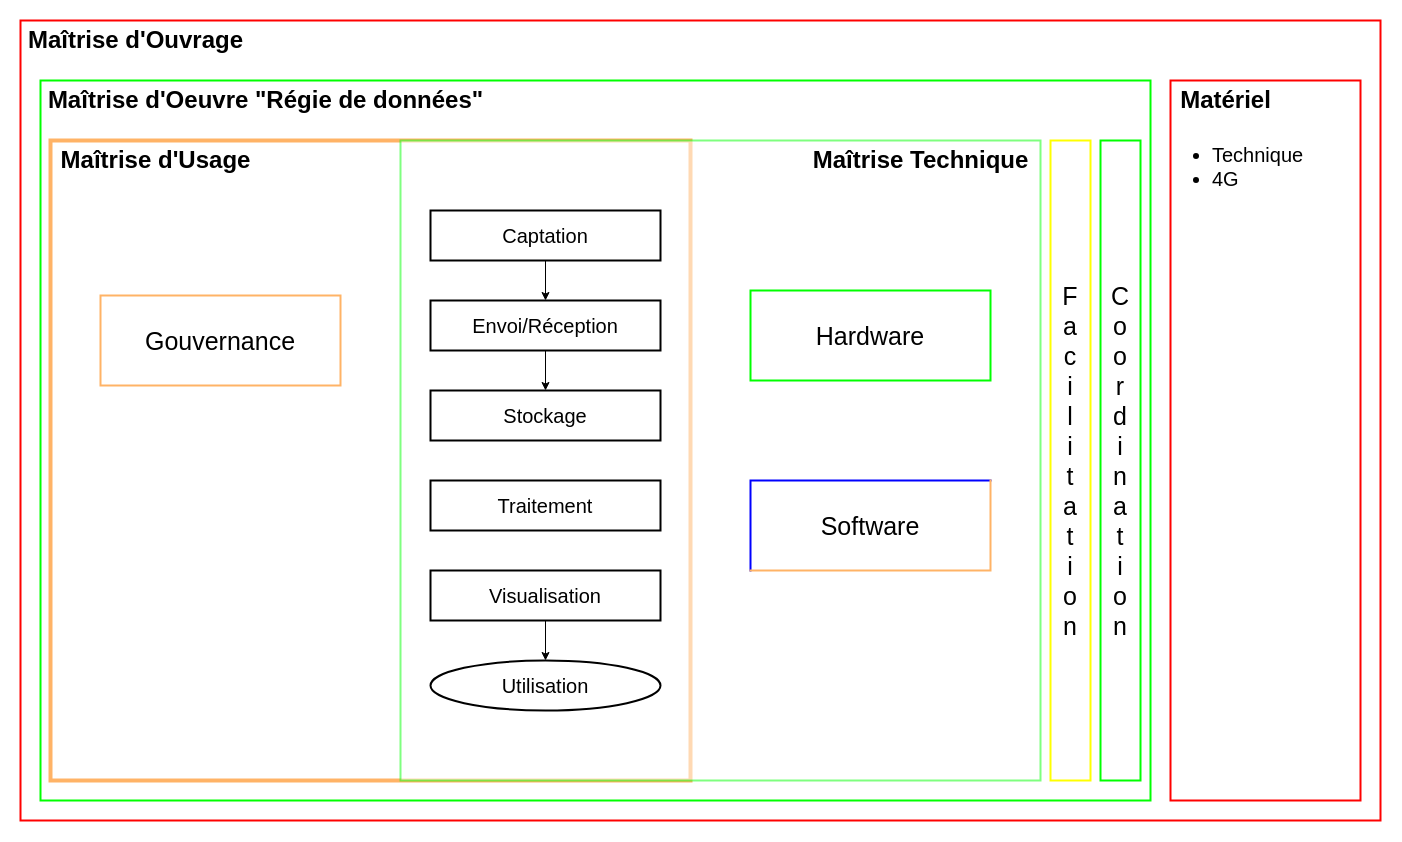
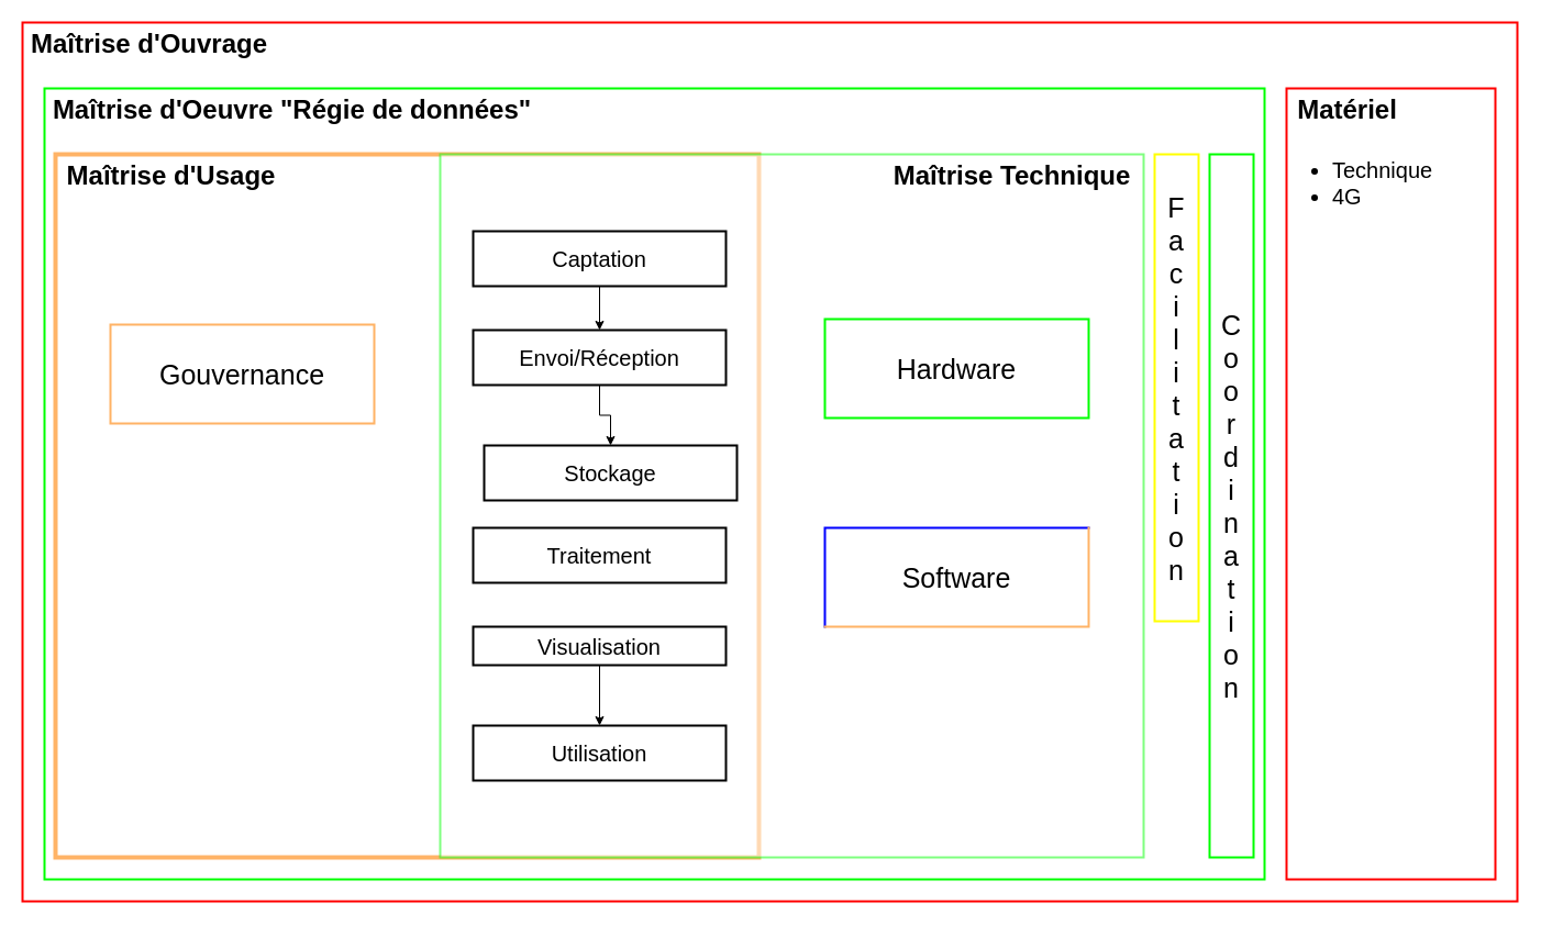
  <mxCell id="0" />
  <mxCell id="1" parent="0" />
  <mxCell id="2" value="" style="rounded=0;whiteSpace=wrap;html=1;strokeColor=#FF0000;strokeWidth=2;" parent="1" vertex="1"><mxGeometry x="20" y="20" width="1360" height="800" as="geometry" /></mxCell>
  <mxCell id="3" value="Maîtrise d'Ouvrage" style="text;html=1;fontSize=24;fontStyle=1;verticalAlign=middle;align=center;" parent="1" vertex="1"><mxGeometry x="20" y="20" width="230" height="40" as="geometry" /></mxCell>
  <mxCell id="4" value="" style="rounded=0;whiteSpace=wrap;html=1;strokeColor=#FF0000;strokeWidth=2;shadow=0;" parent="1" vertex="1"><mxGeometry x="1170" y="80" width="190" height="720" as="geometry" /></mxCell>
  <mxCell id="5" value="" style="rounded=0;whiteSpace=wrap;html=1;strokeColor=#00FF00;strokeWidth=2;gradientColor=none;" parent="1" vertex="1"><mxGeometry x="40" y="80" width="1110" height="720" as="geometry" /></mxCell>
  <mxCell id="6" value="&lt;div&gt;&lt;font style=&quot;font-size: 25px&quot;&gt;C&lt;/font&gt;&lt;/div&gt;&lt;div&gt;&lt;font style=&quot;font-size: 25px&quot;&gt;o&lt;/font&gt;&lt;/div&gt;&lt;div&gt;&lt;font style=&quot;font-size: 25px&quot;&gt;o&lt;/font&gt;&lt;/div&gt;&lt;div&gt;&lt;font style=&quot;font-size: 25px&quot;&gt;r&lt;/font&gt;&lt;/div&gt;&lt;div&gt;&lt;font style=&quot;font-size: 25px&quot;&gt;d&lt;/font&gt;&lt;/div&gt;&lt;div&gt;&lt;font style=&quot;font-size: 25px&quot;&gt;i&lt;/font&gt;&lt;/div&gt;&lt;div&gt;&lt;font style=&quot;font-size: 25px&quot;&gt;n&lt;/font&gt;&lt;/div&gt;&lt;div&gt;&lt;font style=&quot;font-size: 25px&quot;&gt;a&lt;/font&gt;&lt;/div&gt;&lt;div&gt;&lt;font style=&quot;font-size: 25px&quot;&gt;t&lt;/font&gt;&lt;/div&gt;&lt;div&gt;&lt;font style=&quot;font-size: 25px&quot;&gt;i&lt;/font&gt;&lt;/div&gt;&lt;div&gt;&lt;font style=&quot;font-size: 25px&quot;&gt;o&lt;/font&gt;&lt;/div&gt;&lt;div&gt;&lt;font style=&quot;font-size: 25px&quot;&gt;n&lt;/font&gt;&lt;/div&gt;" style="rounded=0;whiteSpace=wrap;html=1;strokeColor=#00FF00;strokeWidth=2;" parent="1" vertex="1"><mxGeometry x="1100" y="140" width="40" height="640" as="geometry" /></mxCell>
- <mxCell id="7" value="&lt;div&gt;&lt;font style=&quot;font-size: 25px&quot;&gt;F&lt;/font&gt;&lt;/div&gt;&lt;div&gt;&lt;font style=&quot;font-size: 25px&quot;&gt;a&lt;/font&gt;&lt;/div&gt;&lt;div&gt;&lt;font style=&quot;font-size: 25px&quot;&gt;c&lt;/font&gt;&lt;/div&gt;&lt;div&gt;&lt;font style=&quot;font-size: 25px&quot;&gt;i&lt;/font&gt;&lt;/div&gt;&lt;div&gt;&lt;font style=&quot;font-size: 25px&quot;&gt;l&lt;/font&gt;&lt;/div&gt;&lt;div&gt;&lt;font style=&quot;font-size: 25px&quot;&gt;i&lt;/font&gt;&lt;/div&gt;&lt;div&gt;&lt;font style=&quot;font-size: 25px&quot;&gt;t&lt;/font&gt;&lt;/div&gt;&lt;div&gt;&lt;font style=&quot;font-size: 25px&quot;&gt;a&lt;/font&gt;&lt;/div&gt;&lt;div&gt;&lt;font style=&quot;font-size: 25px&quot;&gt;t&lt;/font&gt;&lt;/div&gt;&lt;div&gt;&lt;font style=&quot;font-size: 25px&quot;&gt;i&lt;/font&gt;&lt;/div&gt;&lt;div&gt;&lt;font style=&quot;font-size: 25px&quot;&gt;o&lt;/font&gt;&lt;/div&gt;&lt;div&gt;&lt;font style=&quot;font-size: 25px&quot;&gt;n&lt;/font&gt;&lt;/div&gt;" style="rounded=0;whiteSpace=wrap;html=1;strokeColor=#FFFF00;strokeWidth=2;" parent="1" vertex="1"><mxGeometry x="1050" y="140" width="40" height="640" as="geometry" /></mxCell>
+ <mxCell id="7" value="&lt;div&gt;&lt;font style=&quot;font-size: 25px&quot;&gt;F&lt;/font&gt;&lt;/div&gt;&lt;div&gt;&lt;font style=&quot;font-size: 25px&quot;&gt;a&lt;/font&gt;&lt;/div&gt;&lt;div&gt;&lt;font style=&quot;font-size: 25px&quot;&gt;c&lt;/font&gt;&lt;/div&gt;&lt;div&gt;&lt;font style=&quot;font-size: 25px&quot;&gt;i&lt;/font&gt;&lt;/div&gt;&lt;div&gt;&lt;font style=&quot;font-size: 25px&quot;&gt;l&lt;/font&gt;&lt;/div&gt;&lt;div&gt;&lt;font style=&quot;font-size: 25px&quot;&gt;i&lt;/font&gt;&lt;/div&gt;&lt;div&gt;&lt;font style=&quot;font-size: 25px&quot;&gt;t&lt;/font&gt;&lt;/div&gt;&lt;div&gt;&lt;font style=&quot;font-size: 25px&quot;&gt;a&lt;/font&gt;&lt;/div&gt;&lt;div&gt;&lt;font style=&quot;font-size: 25px&quot;&gt;t&lt;/font&gt;&lt;/div&gt;&lt;div&gt;&lt;font style=&quot;font-size: 25px&quot;&gt;i&lt;/font&gt;&lt;/div&gt;&lt;div&gt;&lt;font style=&quot;font-size: 25px&quot;&gt;o&lt;/font&gt;&lt;/div&gt;&lt;div&gt;&lt;font style=&quot;font-size: 25px&quot;&gt;n&lt;/font&gt;&lt;/div&gt;" style="rounded=0;whiteSpace=wrap;html=1;strokeColor=#FFFF00;strokeWidth=2;" parent="1" vertex="1"><mxGeometry x="1050" y="140" width="40" height="425" as="geometry" /></mxCell>
  <mxCell id="8" value="" style="rounded=0;whiteSpace=wrap;html=1;strokeColor=#FFB366;strokeWidth=4;" parent="1" vertex="1"><mxGeometry x="50" y="140" width="640" height="640" as="geometry" /></mxCell>
  <mxCell id="9" value="" style="rounded=0;whiteSpace=wrap;html=1;strokeColor=#00FF00;strokeWidth=2;gradientColor=none;glass=0;shadow=0;comic=0;opacity=50;" parent="1" vertex="1"><mxGeometry x="400" y="140" width="640" height="640" as="geometry" /></mxCell>
  <mxCell id="10" value="&lt;font color=&quot;#FF0000&quot;&gt;&lt;font color=&quot;#000000&quot;&gt;Maîtrise d'Oeuvre &quot;Régie de données&quot;&lt;/font&gt;&lt;br&gt;&lt;/font&gt;" style="text;html=1;fontSize=24;fontStyle=1;verticalAlign=middle;align=center;" parent="1" vertex="1"><mxGeometry x="40" y="80" width="450" height="40" as="geometry" /></mxCell>
  <mxCell id="11" value="&lt;font color=&quot;#FFB366&quot;&gt;&lt;font color=&quot;#000000&quot;&gt;Maîtrise d'Usage&lt;/font&gt;&lt;br&gt;&lt;/font&gt;" style="text;html=1;fontSize=24;fontStyle=1;verticalAlign=middle;align=center;" parent="1" vertex="1"><mxGeometry x="50" y="140" width="210" height="40" as="geometry" /></mxCell>
  <mxCell id="12" value="&lt;font color=&quot;#FFB366&quot;&gt;&lt;font color=&quot;#000000&quot;&gt;Maîtrise Technique&lt;/font&gt;&lt;br&gt;&lt;/font&gt;" style="text;html=1;fontSize=24;fontStyle=1;verticalAlign=middle;align=center;" parent="1" vertex="1"><mxGeometry x="800" y="140" width="240" height="40" as="geometry" /></mxCell>
  <mxCell id="13" value="Matériel" style="text;html=1;fontSize=24;fontStyle=1;verticalAlign=middle;align=center;" parent="1" vertex="1"><mxGeometry x="1170" y="80" width="110" height="40" as="geometry" /></mxCell>
  <mxCell id="14" style="edgeStyle=orthogonalEdgeStyle;rounded=0;orthogonalLoop=1;jettySize=auto;html=1;" parent="1" source="15" target="17" edge="1"><mxGeometry relative="1" as="geometry" /></mxCell>
  <mxCell id="15" value="&lt;font style=&quot;font-size: 20px&quot;&gt;Captation&lt;/font&gt;" style="rounded=0;whiteSpace=wrap;html=1;shadow=0;glass=0;comic=0;strokeColor=#000000;strokeWidth=2;gradientColor=none;" parent="1" vertex="1"><mxGeometry x="430" y="210" width="230" height="50" as="geometry" /></mxCell>
  <mxCell id="16" style="edgeStyle=orthogonalEdgeStyle;rounded=0;orthogonalLoop=1;jettySize=auto;html=1;entryX=0.5;entryY=0;entryDx=0;entryDy=0;" parent="1" source="17" target="18" edge="1"><mxGeometry relative="1" as="geometry" /></mxCell>
  <mxCell id="17" value="&lt;font style=&quot;font-size: 20px&quot;&gt;Envoi/Réception&lt;/font&gt;" style="rounded=0;whiteSpace=wrap;html=1;shadow=0;glass=0;comic=0;strokeColor=#000000;strokeWidth=2;gradientColor=none;" parent="1" vertex="1"><mxGeometry x="430" y="300" width="230" height="50" as="geometry" /></mxCell>
- <mxCell id="18" value="&lt;font style=&quot;font-size: 20px&quot;&gt;Stockage&lt;/font&gt;" style="rounded=0;whiteSpace=wrap;html=1;shadow=0;glass=0;comic=0;strokeColor=#000000;strokeWidth=2;gradientColor=none;" parent="1" vertex="1"><mxGeometry x="430" y="390" width="230" height="50" as="geometry" /></mxCell>
+ <mxCell id="18" value="&lt;font style=&quot;font-size: 20px&quot;&gt;Stockage&lt;/font&gt;" style="rounded=0;whiteSpace=wrap;html=1;shadow=0;glass=0;comic=0;strokeColor=#000000;strokeWidth=2;gradientColor=none;" parent="1" vertex="1"><mxGeometry x="440" y="405" width="230" height="50" as="geometry" /></mxCell>
  <mxCell id="19" value="&lt;font style=&quot;font-size: 20px&quot;&gt;Traitement&lt;/font&gt;" style="rounded=0;whiteSpace=wrap;html=1;shadow=0;glass=0;comic=0;strokeColor=#000000;strokeWidth=2;gradientColor=none;perimeterSpacing=0;" parent="1" vertex="1"><mxGeometry x="430" y="480" width="230" height="50" as="geometry" /></mxCell>
  <mxCell id="20" style="edgeStyle=orthogonalEdgeStyle;rounded=0;orthogonalLoop=1;jettySize=auto;html=1;" parent="1" source="21" target="22" edge="1"><mxGeometry relative="1" as="geometry" /></mxCell>
- <mxCell id="21" value="&lt;font style=&quot;font-size: 20px&quot;&gt;Visualisation&lt;/font&gt;" style="rounded=0;whiteSpace=wrap;html=1;shadow=0;glass=0;comic=0;strokeColor=#000000;strokeWidth=2;gradientColor=none;" parent="1" vertex="1"><mxGeometry x="430" y="570" width="230" height="50" as="geometry" /></mxCell>
- <mxCell id="22" value="&lt;font style=&quot;font-size: 20px&quot;&gt;Utilisation&lt;/font&gt;" style="ellipse;whiteSpace=wrap;html=1;shadow=0;glass=0;comic=0;strokeColor=#000000;strokeWidth=2;gradientColor=none;" parent="1" vertex="1"><mxGeometry x="430" y="660" width="230" height="50" as="geometry" /></mxCell>
+ <mxCell id="21" value="&lt;font style=&quot;font-size: 20px&quot;&gt;Visualisation&lt;/font&gt;" style="rounded=0;whiteSpace=wrap;html=1;shadow=0;glass=0;comic=0;strokeColor=#000000;strokeWidth=2;gradientColor=none;" parent="1" vertex="1"><mxGeometry x="430" y="570" width="230" height="35" as="geometry" /></mxCell>
+ <mxCell id="22" value="&lt;font style=&quot;font-size: 20px&quot;&gt;Utilisation&lt;/font&gt;" style="rounded=0;whiteSpace=wrap;html=1;shadow=0;glass=0;comic=0;strokeColor=#000000;strokeWidth=2;gradientColor=none;" parent="1" vertex="1"><mxGeometry x="430" y="660" width="230" height="50" as="geometry" /></mxCell>
  <mxCell id="23" value="&lt;font style=&quot;font-size: 25px&quot;&gt;Gouvernance&lt;/font&gt;" style="rounded=0;whiteSpace=wrap;html=1;shadow=0;glass=0;comic=0;strokeColor=#FFB366;strokeWidth=2;gradientColor=none;" parent="1" vertex="1"><mxGeometry x="100" y="295" width="240" height="90" as="geometry" /></mxCell>
  <mxCell id="24" value="&lt;font style=&quot;font-size: 25px&quot;&gt;Hardware&lt;/font&gt;" style="rounded=0;whiteSpace=wrap;html=1;shadow=0;glass=0;comic=0;strokeColor=#00FF00;strokeWidth=2;gradientColor=none;" parent="1" vertex="1"><mxGeometry x="750" y="290" width="240" height="90" as="geometry" /></mxCell>
  <mxCell id="25" value="&lt;ul style=&quot;font-size: 20px&quot;&gt;&lt;li&gt;&lt;font style=&quot;font-size: 20px&quot;&gt;Technique&lt;br&gt;&lt;/font&gt;&lt;/li&gt;&lt;li&gt;&lt;font style=&quot;font-size: 20px&quot;&gt;4G&lt;br&gt;&lt;/font&gt;&lt;/li&gt;&lt;/ul&gt;" style="text;strokeColor=none;fillColor=none;html=1;whiteSpace=wrap;verticalAlign=middle;overflow=hidden;rounded=0;shadow=0;glass=0;comic=0;" parent="1" vertex="1"><mxGeometry x="1170" y="120" width="150" height="90" as="geometry" /></mxCell>
  <mxCell id="26" value="" style="shape=partialRectangle;whiteSpace=wrap;html=1;bottom=0;right=0;fillColor=none;rounded=0;shadow=0;glass=0;comic=0;strokeColor=#0000FF;strokeWidth=2;" parent="1" vertex="1"><mxGeometry x="750" y="480" width="240" height="90" as="geometry" /></mxCell>
  <mxCell id="27" value="&lt;font style=&quot;font-size: 25px&quot;&gt;Software&lt;/font&gt;" style="shape=partialRectangle;whiteSpace=wrap;html=1;top=0;left=0;fillColor=none;rounded=0;shadow=0;glass=0;comic=0;strokeColor=#FFB366;strokeWidth=2;" parent="1" vertex="1"><mxGeometry x="750" y="480" width="240" height="90" as="geometry" /></mxCell>
